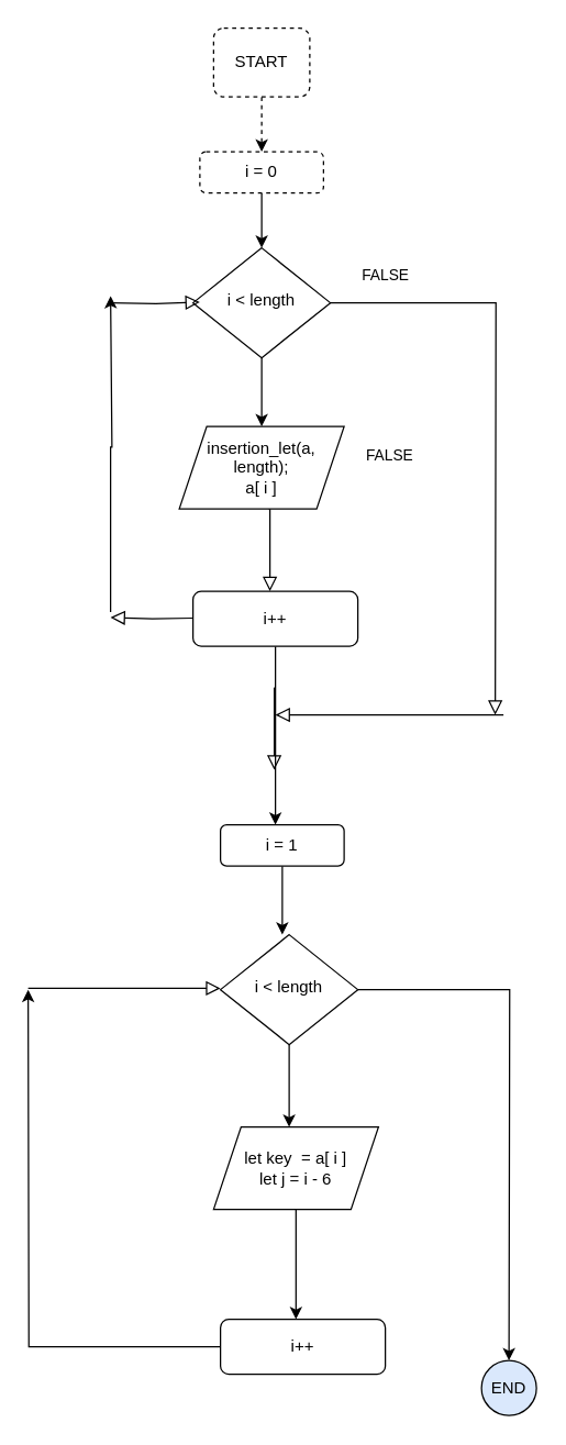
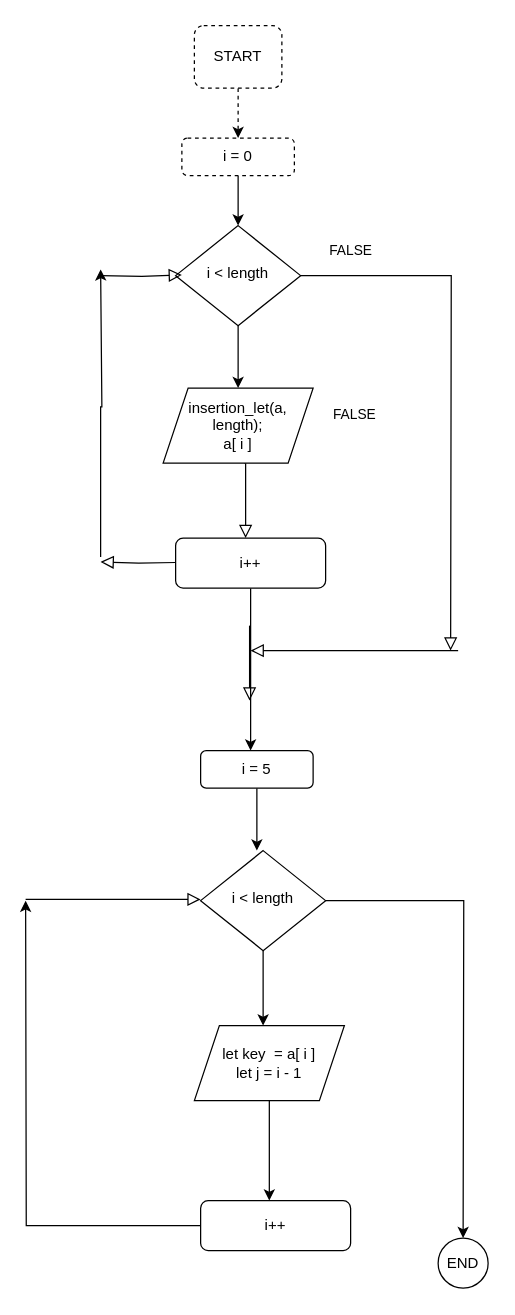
  <mxCell id="0" />
  <mxCell id="1" parent="0" />
  <mxCell id="2" style="edgeStyle=orthogonalEdgeStyle;rounded=0;orthogonalLoop=1;jettySize=auto;html=1;entryX=0.5;entryY=0;entryDx=0;entryDy=0;dashed=1;" edge="1" parent="1" source="3" target="11"><mxGeometry relative="1" as="geometry" /></mxCell>
  <mxCell id="3" value="START" style="rounded=1;whiteSpace=wrap;html=1;fontSize=12;glass=0;strokeWidth=1;shadow=0;dashed=1;" parent="1" vertex="1"><mxGeometry x="155" y="20" width="70" height="50" as="geometry" /></mxCell>
  <mxCell id="4" value="" style="edgeStyle=orthogonalEdgeStyle;rounded=0;html=1;jettySize=auto;orthogonalLoop=1;fontSize=11;endArrow=block;endFill=0;endSize=8;strokeWidth=1;shadow=0;labelBackgroundColor=none;" parent="1" source="6" edge="1"><mxGeometry y="10" relative="1" as="geometry"><mxPoint as="offset" /><mxPoint x="360" y="520" as="targetPoint" /></mxGeometry></mxCell>
  <mxCell id="5" style="edgeStyle=orthogonalEdgeStyle;rounded=0;orthogonalLoop=1;jettySize=auto;html=1;entryX=0.5;entryY=0;entryDx=0;entryDy=0;" edge="1" parent="1" source="6" target="13"><mxGeometry relative="1" as="geometry" /></mxCell>
  <mxCell id="6" value="i &amp;lt; length" style="rhombus;whiteSpace=wrap;html=1;shadow=0;fontFamily=Helvetica;fontSize=12;align=center;strokeWidth=1;spacing=6;spacingTop=-4;" parent="1" vertex="1"><mxGeometry x="140" y="180" width="100" height="80" as="geometry" /></mxCell>
  <mxCell id="7" value="FALSE" style="rounded=0;html=1;jettySize=auto;orthogonalLoop=1;fontSize=11;endArrow=block;endFill=0;endSize=8;strokeWidth=1;shadow=0;labelBackgroundColor=none;edgeStyle=orthogonalEdgeStyle;" parent="1" target="9" edge="1"><mxGeometry x="-0.967" y="190" relative="1" as="geometry"><mxPoint x="-106" y="-170" as="offset" /><mxPoint x="195" y="370" as="sourcePoint" /><Array as="points"><mxPoint x="196" y="370" /></Array></mxGeometry></mxCell>
  <mxCell id="8" style="edgeStyle=orthogonalEdgeStyle;rounded=0;orthogonalLoop=1;jettySize=auto;html=1;" edge="1" parent="1" source="9"><mxGeometry relative="1" as="geometry"><mxPoint x="200" y="600" as="targetPoint" /></mxGeometry></mxCell>
  <mxCell id="9" value="i++" style="rounded=1;whiteSpace=wrap;html=1;fontSize=12;glass=0;strokeWidth=1;shadow=0;" parent="1" vertex="1"><mxGeometry x="140" y="430" width="120" height="40" as="geometry" /></mxCell>
  <mxCell id="10" style="edgeStyle=orthogonalEdgeStyle;rounded=0;orthogonalLoop=1;jettySize=auto;html=1;entryX=0.5;entryY=0;entryDx=0;entryDy=0;" edge="1" parent="1" source="11" target="6"><mxGeometry relative="1" as="geometry" /></mxCell>
  <mxCell id="11" value="i = 0" style="rounded=1;whiteSpace=wrap;html=1;fontSize=12;glass=0;strokeWidth=1;shadow=0;dashed=1;" vertex="1" parent="1"><mxGeometry x="145" y="110" width="90" height="30" as="geometry" /></mxCell>
  <mxCell id="12" value="" style="edgeStyle=orthogonalEdgeStyle;rounded=0;orthogonalLoop=1;jettySize=auto;html=1;" edge="1" parent="1"><mxGeometry x="-0.002" relative="1" as="geometry"><mxPoint x="80" y="215" as="targetPoint" /><mxPoint x="80" y="445" as="sourcePoint" /><Array as="points"><mxPoint x="80" y="325" /><mxPoint x="81" y="325" /><mxPoint x="81" y="215" /></Array><mxPoint as="offset" /></mxGeometry></mxCell>
  <mxCell id="13" value="insertion_let(a, length);&lt;br&gt;a[ i ]" style="shape=parallelogram;perimeter=parallelogramPerimeter;whiteSpace=wrap;html=1;fixedSize=1;" vertex="1" parent="1"><mxGeometry x="130" y="310" width="120" height="60" as="geometry" /></mxCell>
  <mxCell id="14" value="" style="edgeStyle=orthogonalEdgeStyle;rounded=0;html=1;jettySize=auto;orthogonalLoop=1;fontSize=11;endArrow=block;endFill=0;endSize=8;strokeWidth=1;shadow=0;labelBackgroundColor=none;" edge="1" parent="1"><mxGeometry y="10" relative="1" as="geometry"><mxPoint as="offset" /><mxPoint x="80" y="220" as="sourcePoint" /><mxPoint x="145" y="219.5" as="targetPoint" /></mxGeometry></mxCell>
- <mxCell id="15" value="END" style="ellipse;whiteSpace=wrap;html=1;aspect=fixed;fillColor=#dae8fc;" vertex="1" parent="1"><mxGeometry x="350" y="990" width="40" height="40" as="geometry" /></mxCell>
+ <mxCell id="15" value="END" style="ellipse;whiteSpace=wrap;html=1;aspect=fixed;" vertex="1" parent="1"><mxGeometry x="350" y="990" width="40" height="40" as="geometry" /></mxCell>
  <mxCell id="16" value="" style="rounded=0;html=1;jettySize=auto;orthogonalLoop=1;fontSize=11;endArrow=block;endFill=0;endSize=8;strokeWidth=1;shadow=0;labelBackgroundColor=none;edgeStyle=orthogonalEdgeStyle;" edge="1" parent="1"><mxGeometry x="-0.967" y="190" relative="1" as="geometry"><mxPoint x="-106" y="-170" as="offset" /><mxPoint x="365" y="520" as="sourcePoint" /><mxPoint x="200" y="520" as="targetPoint" /><Array as="points"><mxPoint x="366" y="520" /></Array></mxGeometry></mxCell>
  <mxCell id="17" value="FALSE" style="rounded=0;html=1;jettySize=auto;orthogonalLoop=1;fontSize=11;endArrow=block;endFill=0;endSize=8;strokeWidth=1;shadow=0;labelBackgroundColor=none;edgeStyle=orthogonalEdgeStyle;" edge="1" parent="1"><mxGeometry x="-0.967" y="190" relative="1" as="geometry"><mxPoint x="-106" y="-170" as="offset" /><mxPoint x="199.17" y="500" as="sourcePoint" /><mxPoint x="199.17" y="560" as="targetPoint" /><Array as="points"><mxPoint x="200.17" y="500" /></Array></mxGeometry></mxCell>
  <mxCell id="18" style="edgeStyle=orthogonalEdgeStyle;rounded=0;orthogonalLoop=1;jettySize=auto;html=1;" edge="1" parent="1" source="19"><mxGeometry relative="1" as="geometry"><mxPoint x="205" y="680" as="targetPoint" /></mxGeometry></mxCell>
- <mxCell id="19" value="i = 1" style="rounded=1;whiteSpace=wrap;html=1;fontSize=12;glass=0;strokeWidth=1;shadow=0;" vertex="1" parent="1"><mxGeometry x="160" y="600" width="90" height="30" as="geometry" /></mxCell>
+ <mxCell id="19" value="i = 5" style="rounded=1;whiteSpace=wrap;html=1;fontSize=12;glass=0;strokeWidth=1;shadow=0;" vertex="1" parent="1"><mxGeometry x="160" y="600" width="90" height="30" as="geometry" /></mxCell>
  <mxCell id="20" style="edgeStyle=orthogonalEdgeStyle;rounded=0;orthogonalLoop=1;jettySize=auto;html=1;" edge="1" parent="1" source="22"><mxGeometry relative="1" as="geometry"><mxPoint x="210" y="820" as="targetPoint" /></mxGeometry></mxCell>
  <mxCell id="21" style="edgeStyle=orthogonalEdgeStyle;rounded=0;orthogonalLoop=1;jettySize=auto;html=1;" edge="1" parent="1" source="22"><mxGeometry relative="1" as="geometry"><mxPoint x="370" y="990" as="targetPoint" /></mxGeometry></mxCell>
  <mxCell id="22" value="i &amp;lt; length" style="rhombus;whiteSpace=wrap;html=1;shadow=0;fontFamily=Helvetica;fontSize=12;align=center;strokeWidth=1;spacing=6;spacingTop=-4;" vertex="1" parent="1"><mxGeometry x="160" y="680" width="100" height="80" as="geometry" /></mxCell>
  <mxCell id="23" style="edgeStyle=orthogonalEdgeStyle;rounded=0;orthogonalLoop=1;jettySize=auto;html=1;entryX=0.458;entryY=0;entryDx=0;entryDy=0;entryPerimeter=0;" edge="1" parent="1" source="24" target="27"><mxGeometry relative="1" as="geometry"><mxPoint x="215" y="950" as="targetPoint" /></mxGeometry></mxCell>
- <mxCell id="24" value="let key&amp;nbsp; = a[ i ]&lt;div&gt;let j = i - 6&lt;/div&gt;" style="shape=parallelogram;perimeter=parallelogramPerimeter;whiteSpace=wrap;html=1;fixedSize=1;" vertex="1" parent="1"><mxGeometry x="155" y="820" width="120" height="60" as="geometry" /></mxCell>
+ <mxCell id="24" value="let key&amp;nbsp; = a[ i ]&lt;div&gt;let j = i - 1&lt;/div&gt;" style="shape=parallelogram;perimeter=parallelogramPerimeter;whiteSpace=wrap;html=1;fixedSize=1;" vertex="1" parent="1"><mxGeometry x="155" y="820" width="120" height="60" as="geometry" /></mxCell>
  <mxCell id="25" style="edgeStyle=orthogonalEdgeStyle;rounded=0;orthogonalLoop=1;jettySize=auto;html=1;exitX=0.5;exitY=1;exitDx=0;exitDy=0;" edge="1" parent="1" source="24" target="24"><mxGeometry relative="1" as="geometry" /></mxCell>
  <mxCell id="26" style="edgeStyle=orthogonalEdgeStyle;rounded=0;orthogonalLoop=1;jettySize=auto;html=1;" edge="1" parent="1" source="27"><mxGeometry relative="1" as="geometry"><mxPoint x="20" y="720" as="targetPoint" /></mxGeometry></mxCell>
  <mxCell id="27" value="i++" style="rounded=1;whiteSpace=wrap;html=1;fontSize=12;glass=0;strokeWidth=1;shadow=0;" vertex="1" parent="1"><mxGeometry x="160" y="960" width="120" height="40" as="geometry" /></mxCell>
  <mxCell id="28" value="" style="edgeStyle=orthogonalEdgeStyle;rounded=0;html=1;jettySize=auto;orthogonalLoop=1;fontSize=11;endArrow=block;endFill=0;endSize=8;strokeWidth=1;shadow=0;labelBackgroundColor=none;" edge="1" parent="1"><mxGeometry y="10" relative="1" as="geometry"><mxPoint as="offset" /><mxPoint x="140" y="449.5" as="sourcePoint" /><mxPoint x="80" y="449" as="targetPoint" /></mxGeometry></mxCell>
  <mxCell id="29" value="" style="edgeStyle=orthogonalEdgeStyle;rounded=0;html=1;jettySize=auto;orthogonalLoop=1;fontSize=11;endArrow=block;endFill=0;endSize=8;strokeWidth=1;shadow=0;labelBackgroundColor=none;" edge="1" parent="1"><mxGeometry y="10" relative="1" as="geometry"><mxPoint as="offset" /><mxPoint x="20" y="719" as="sourcePoint" /><mxPoint x="160" y="719" as="targetPoint" /></mxGeometry></mxCell>
